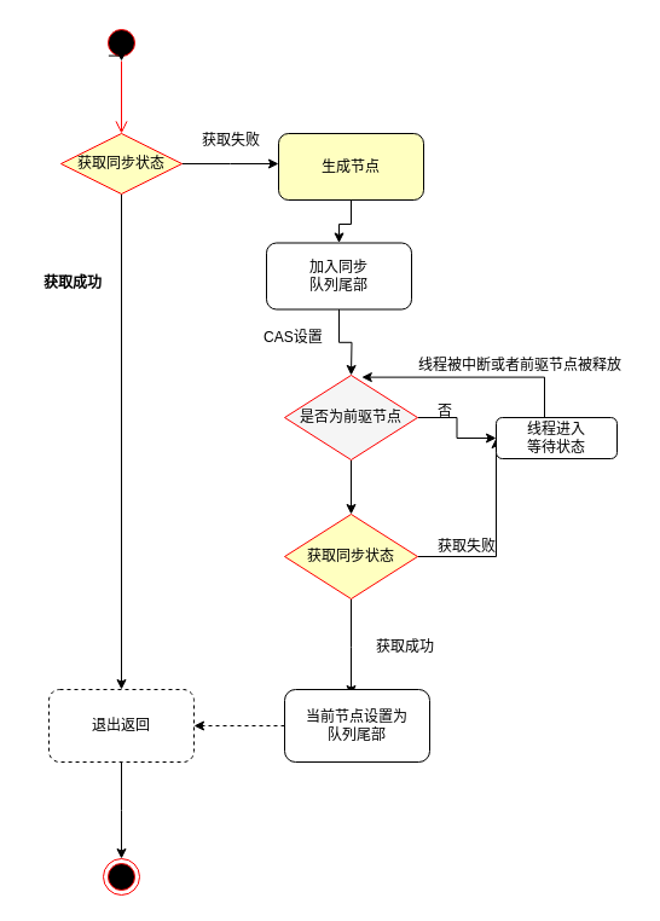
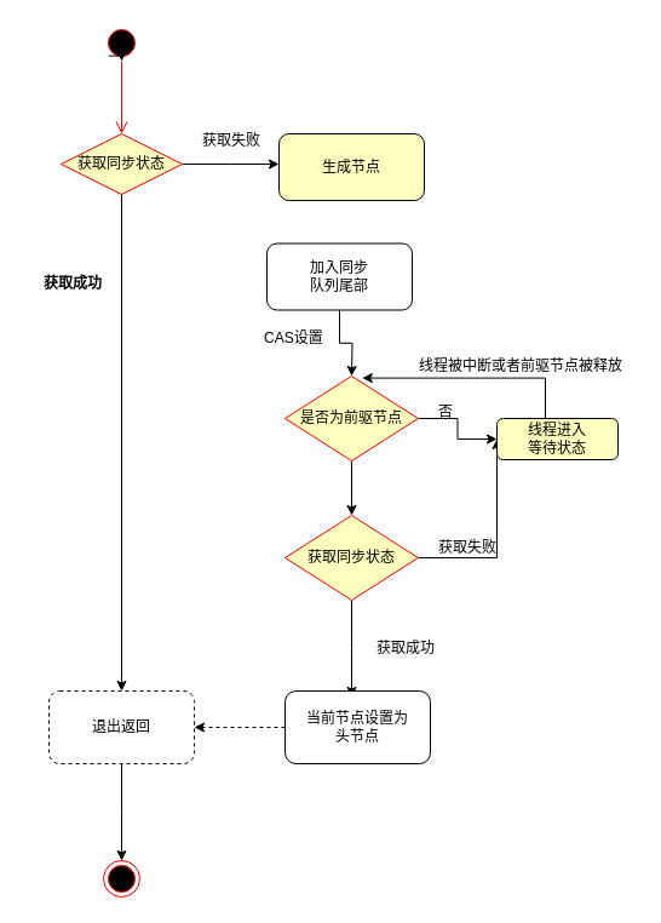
  <mxCell id="0" />
  <mxCell id="1" parent="0" />
  <mxCell id="2" value="" style="edgeStyle=orthogonalEdgeStyle;rounded=0;orthogonalLoop=1;jettySize=auto;html=1;entryX=0.5;entryY=0;entryDx=0;entryDy=0;" edge="1" parent="1" source="4" target="30"><mxGeometry relative="1" as="geometry"><mxPoint x="100" y="430" as="targetPoint" /></mxGeometry></mxCell>
  <mxCell id="3" value="" style="edgeStyle=orthogonalEdgeStyle;rounded=0;orthogonalLoop=1;jettySize=auto;html=1;" edge="1" parent="1" source="4"><mxGeometry relative="1" as="geometry"><mxPoint x="230" y="135" as="targetPoint" /></mxGeometry></mxCell>
  <mxCell id="4" value="获取同步状态" style="rhombus;whiteSpace=wrap;html=1;fillColor=#ffffc0;strokeColor=#ff0000;" vertex="1" parent="1"><mxGeometry x="50" y="110" width="100" height="50" as="geometry" /></mxCell>
  <mxCell id="5" value="" style="ellipse;html=1;shape=startState;fillColor=#000000;strokeColor=#ff0000;" vertex="1" parent="1"><mxGeometry x="85" y="20" width="30" height="30" as="geometry" /></mxCell>
  <mxCell id="6" value="" style="edgeStyle=orthogonalEdgeStyle;html=1;verticalAlign=bottom;endArrow=open;endSize=8;strokeColor=#ff0000;entryX=0.5;entryY=0;entryDx=0;entryDy=0;entryPerimeter=0;" edge="1" source="5" parent="1" target="4"><mxGeometry relative="1" as="geometry"><mxPoint x="100" y="110" as="targetPoint" /></mxGeometry></mxCell>
  <mxCell id="7" style="edgeStyle=orthogonalEdgeStyle;rounded=0;orthogonalLoop=1;jettySize=auto;html=1;exitX=0;exitY=1;exitDx=0;exitDy=0;entryX=0.5;entryY=1;entryDx=0;entryDy=0;" edge="1" parent="1" source="5" target="5"><mxGeometry relative="1" as="geometry" /></mxCell>
  <mxCell id="8" value="获取成功" style="text;align=center;fontStyle=1;verticalAlign=middle;spacingLeft=3;spacingRight=3;strokeColor=none;rotatable=0;points=[[0,0.5],[1,0.5]];portConstraint=eastwest;" vertex="1" parent="1"><mxGeometry x="20" y="220" width="80" height="26" as="geometry" /></mxCell>
- <mxCell id="9" value="" style="edgeStyle=orthogonalEdgeStyle;rounded=0;orthogonalLoop=1;jettySize=auto;html=1;" edge="1" parent="1" source="10" target="12"><mxGeometry relative="1" as="geometry" /></mxCell>
  <mxCell id="10" value="生成节点" style="rounded=1;whiteSpace=wrap;html=1;fillColor=#ffffc0;" vertex="1" parent="1"><mxGeometry x="230" y="110" width="120" height="55" as="geometry" /></mxCell>
  <mxCell id="11" value="" style="edgeStyle=orthogonalEdgeStyle;rounded=0;orthogonalLoop=1;jettySize=auto;html=1;" edge="1" parent="1" source="12"><mxGeometry relative="1" as="geometry"><mxPoint x="290" y="310" as="targetPoint" /></mxGeometry></mxCell>
  <mxCell id="12" value="加入同步&lt;br&gt;队列尾部" style="rounded=1;whiteSpace=wrap;html=1;" vertex="1" parent="1"><mxGeometry x="220" y="200.5" width="120" height="55" as="geometry" /></mxCell>
  <mxCell id="13" value="获取失败" style="text;html=1;resizable=0;points=[];autosize=1;align=left;verticalAlign=top;spacingTop=-4;" vertex="1" parent="1"><mxGeometry x="165" y="106" width="60" height="20" as="geometry" /></mxCell>
  <mxCell id="14" value="" style="edgeStyle=orthogonalEdgeStyle;rounded=0;orthogonalLoop=1;jettySize=auto;html=1;entryX=0;entryY=0.5;entryDx=0;entryDy=0;" edge="1" parent="1" source="16" target="22"><mxGeometry relative="1" as="geometry"><mxPoint x="390" y="345" as="targetPoint" /></mxGeometry></mxCell>
  <mxCell id="15" value="" style="edgeStyle=orthogonalEdgeStyle;rounded=0;orthogonalLoop=1;jettySize=auto;html=1;" edge="1" parent="1" source="16" target="19"><mxGeometry relative="1" as="geometry" /></mxCell>
- <mxCell id="16" value="是否为前驱节点" style="rhombus;whiteSpace=wrap;html=1;fillColor=#f5f5f5;strokeColor=#ff0000;" vertex="1" parent="1"><mxGeometry x="235" y="310" width="110" height="70" as="geometry" /></mxCell>
+ <mxCell id="16" value="是否为前驱节点" style="rhombus;whiteSpace=wrap;html=1;fillColor=#ffffc0;strokeColor=#ff0000;" vertex="1" parent="1"><mxGeometry x="235" y="310" width="110" height="70" as="geometry" /></mxCell>
  <mxCell id="17" value="" style="edgeStyle=orthogonalEdgeStyle;rounded=0;orthogonalLoop=1;jettySize=auto;html=1;entryX=0;entryY=0.5;entryDx=0;entryDy=0;" edge="1" parent="1" source="19" target="22"><mxGeometry relative="1" as="geometry"><mxPoint x="425" y="460" as="targetPoint" /><Array as="points"><mxPoint x="410" y="460" /></Array></mxGeometry></mxCell>
  <mxCell id="18" value="" style="edgeStyle=orthogonalEdgeStyle;rounded=0;orthogonalLoop=1;jettySize=auto;html=1;" edge="1" parent="1" source="19"><mxGeometry relative="1" as="geometry"><mxPoint x="290" y="575" as="targetPoint" /></mxGeometry></mxCell>
  <mxCell id="19" value="获取同步状态" style="rhombus;whiteSpace=wrap;html=1;fillColor=#ffffc0;strokeColor=#ff0000;" vertex="1" parent="1"><mxGeometry x="235" y="425" width="110" height="70" as="geometry" /></mxCell>
  <mxCell id="20" value="否" style="text;html=1;resizable=0;points=[];autosize=1;align=left;verticalAlign=top;spacingTop=-4;" vertex="1" parent="1"><mxGeometry x="360" y="330" width="30" height="20" as="geometry" /></mxCell>
  <mxCell id="21" value="" style="edgeStyle=orthogonalEdgeStyle;rounded=0;orthogonalLoop=1;jettySize=auto;html=1;entryX=0.58;entryY=0.023;entryDx=0;entryDy=0;entryPerimeter=0;" edge="1" parent="1" source="22" target="16"><mxGeometry relative="1" as="geometry"><mxPoint x="460" y="265" as="targetPoint" /><Array as="points"><mxPoint x="450" y="312" /></Array></mxGeometry></mxCell>
- <mxCell id="22" value="线程进入&lt;br&gt;等待状态" style="rounded=1;whiteSpace=wrap;html=1;" vertex="1" parent="1"><mxGeometry x="410" y="345" width="100" height="34" as="geometry" /></mxCell>
+ <mxCell id="22" value="线程进入&lt;br&gt;等待状态" style="rounded=1;whiteSpace=wrap;html=1;fillColor=#ffffc0;" vertex="1" parent="1"><mxGeometry x="410" y="345" width="100" height="34" as="geometry" /></mxCell>
  <mxCell id="23" value="获取失败" style="text;html=1;resizable=0;points=[];autosize=1;align=left;verticalAlign=top;spacingTop=-4;" vertex="1" parent="1"><mxGeometry x="360" y="442" width="60" height="20" as="geometry" /></mxCell>
  <mxCell id="24" value="获取成功" style="text;html=1;resizable=0;points=[];autosize=1;align=left;verticalAlign=top;spacingTop=-4;" vertex="1" parent="1"><mxGeometry x="309" y="525" width="60" height="20" as="geometry" /></mxCell>
  <mxCell id="25" value="线程被中断或者前驱节点被释放" style="text;html=1;resizable=0;points=[];autosize=1;align=left;verticalAlign=top;spacingTop=-4;" vertex="1" parent="1"><mxGeometry x="344" y="292" width="180" height="20" as="geometry" /></mxCell>
  <mxCell id="26" value="CAS设置" style="text;html=1;resizable=0;points=[];autosize=1;align=left;verticalAlign=top;spacingTop=-4;" vertex="1" parent="1"><mxGeometry x="216" y="269" width="60" height="20" as="geometry" /></mxCell>
  <mxCell id="27" value="" style="edgeStyle=orthogonalEdgeStyle;rounded=0;orthogonalLoop=1;jettySize=auto;html=1;dashed=1;" edge="1" parent="1" source="28" target="30"><mxGeometry relative="1" as="geometry" /></mxCell>
- <mxCell id="28" value="当前节点设置为&lt;br&gt;队列尾部" style="rounded=1;whiteSpace=wrap;html=1;" vertex="1" parent="1"><mxGeometry x="235" y="570" width="120" height="60" as="geometry" /></mxCell>
+ <mxCell id="28" value="当前节点设置为&lt;br&gt;头节点" style="rounded=1;whiteSpace=wrap;html=1;" vertex="1" parent="1"><mxGeometry x="235" y="570" width="120" height="60" as="geometry" /></mxCell>
  <mxCell id="29" value="" style="edgeStyle=orthogonalEdgeStyle;rounded=0;orthogonalLoop=1;jettySize=auto;html=1;" edge="1" parent="1" source="30"><mxGeometry relative="1" as="geometry"><mxPoint x="100" y="710" as="targetPoint" /></mxGeometry></mxCell>
  <mxCell id="30" value="退出返回" style="rounded=1;whiteSpace=wrap;html=1;dashed=1;" vertex="1" parent="1"><mxGeometry x="40" y="570" width="120" height="60" as="geometry" /></mxCell>
  <mxCell id="31" value="" style="ellipse;html=1;shape=endState;fillColor=#000000;strokeColor=#ff0000;" vertex="1" parent="1"><mxGeometry x="85" y="710" width="30" height="30" as="geometry" /></mxCell>
